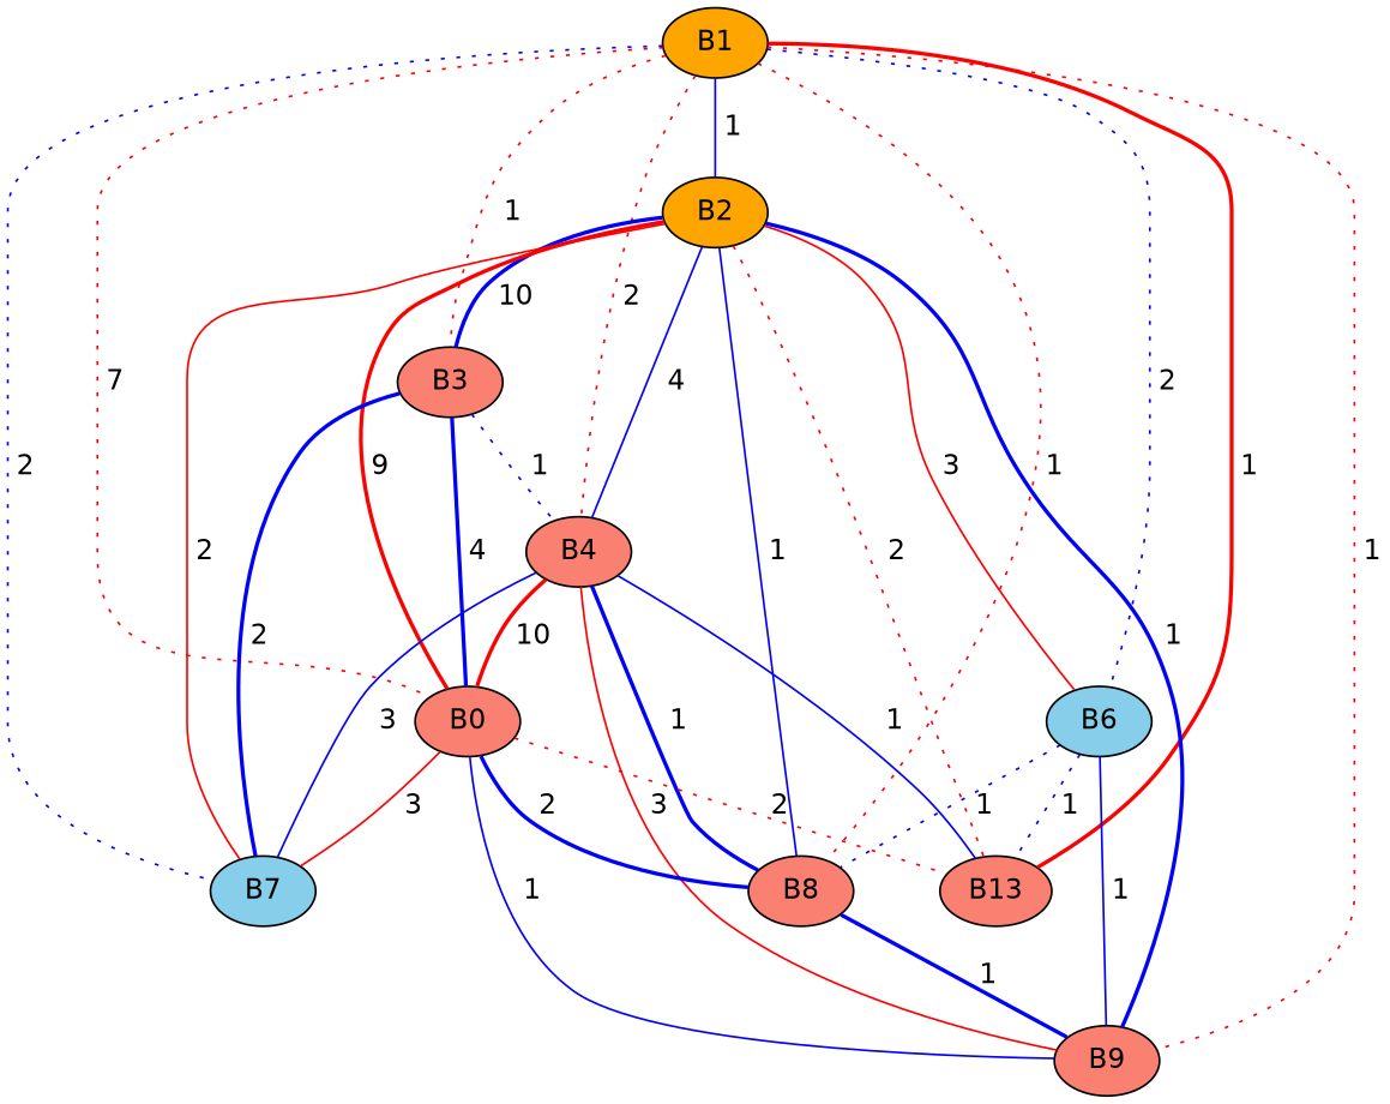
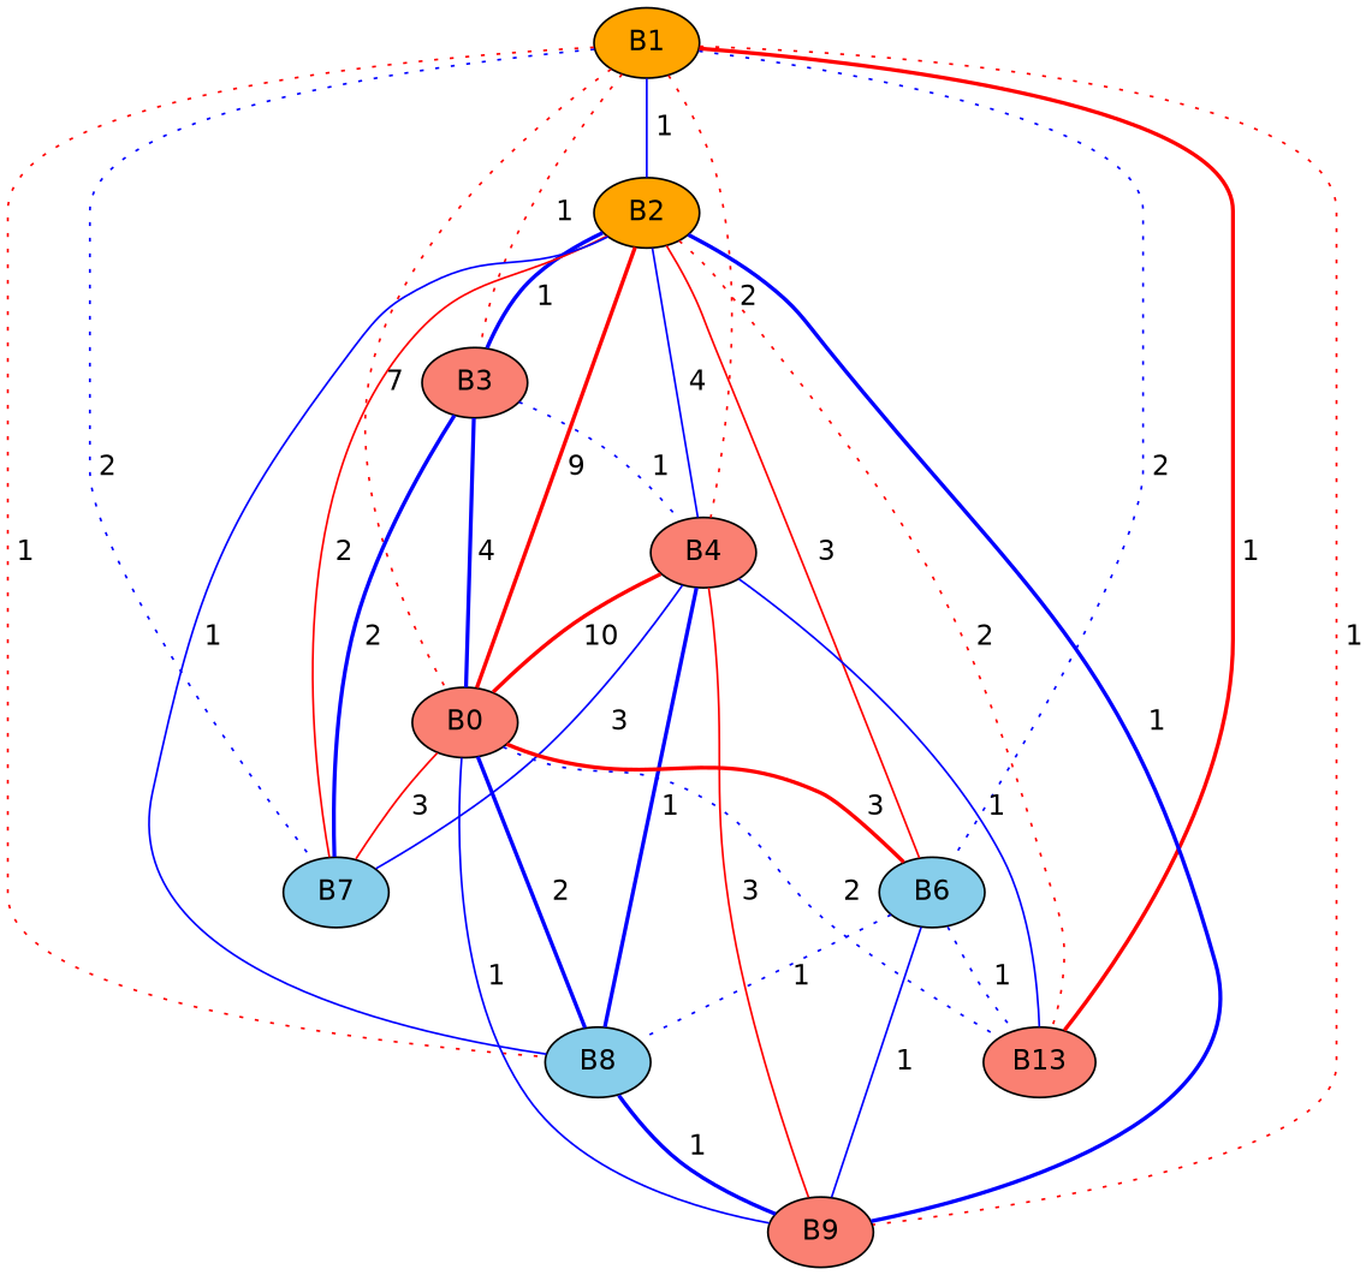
  graph {
    fontname="DejaVu Sans"
    node [fillcolor=salmon fontname="DejaVu Sans" style=filled]
    edge [color=blue fontname="DejaVu Sans" style=dotted]
    B1 [fillcolor=orange]
    B2 [fillcolor=orange]
    B3
    B4
    n5 [label=B0]
    B6 [fillcolor=skyblue]
    B7 [fillcolor=skyblue]
-   B8
+   B8 [fillcolor=skyblue]
    B9
    n10 [label=B13]
    B1 -- B2 [label=" 1" style=solid]
    B1 -- B3 [color=red label=" 1"]
    B1 -- B4 [color=red label=" 2"]
    B1 -- n5 [color=red label=" 7"]
    B1 -- B6 [label=" 2"]
    B1 -- B7 [label=" 2"]
    B1 -- B8 [color=red label=" 1"]
    B1 -- B9 [color=red label=" 1"]
    B1 -- n10 [color=red label=" 1" style=bold]
-   B2 -- B3 [label=" 10" style=bold]
+   B2 -- B3 [label=" 1" style=bold]
    B2 -- B4 [label=" 4" style=solid]
    B2 -- n5 [color=red label=" 9" style=bold]
    B2 -- B6 [color=red label=" 3" style=solid]
    B2 -- B7 [color=red label=" 2" style=solid]
    B2 -- B8 [label=" 1" style=solid]
    B2 -- B9 [label=" 1" style=bold]
    B2 -- n10 [color=red label=" 2"]
    B3 -- B4 [label=" 1"]
    B3 -- n5 [label=" 4" style=bold]
    B3 -- B7 [label=" 2" style=bold]
    B4 -- n5 [color=red label=" 10" style=bold]
    B4 -- B7 [label=" 3" style=solid]
    B4 -- B8 [label=" 1" style=bold]
    B4 -- B9 [color=red label=" 3" style=solid]
    B4 -- n10 [label=" 1" style=solid]
+   n5 -- B6 [color=red label=" 3" style=bold]
    n5 -- B7 [color=red label=" 3" style=solid]
    n5 -- B8 [label=" 2" style=bold]
    n5 -- B9 [label=" 1" style=solid]
-   n5 -- n10 [color=red label=" 2"]
+   n5 -- n10 [label=" 2"]
    B6 -- B8 [label=" 1"]
    B6 -- B9 [label=" 1" style=solid]
    B6 -- n10 [label=" 1"]
    B8 -- B9 [label=" 1" style=bold]
  }
